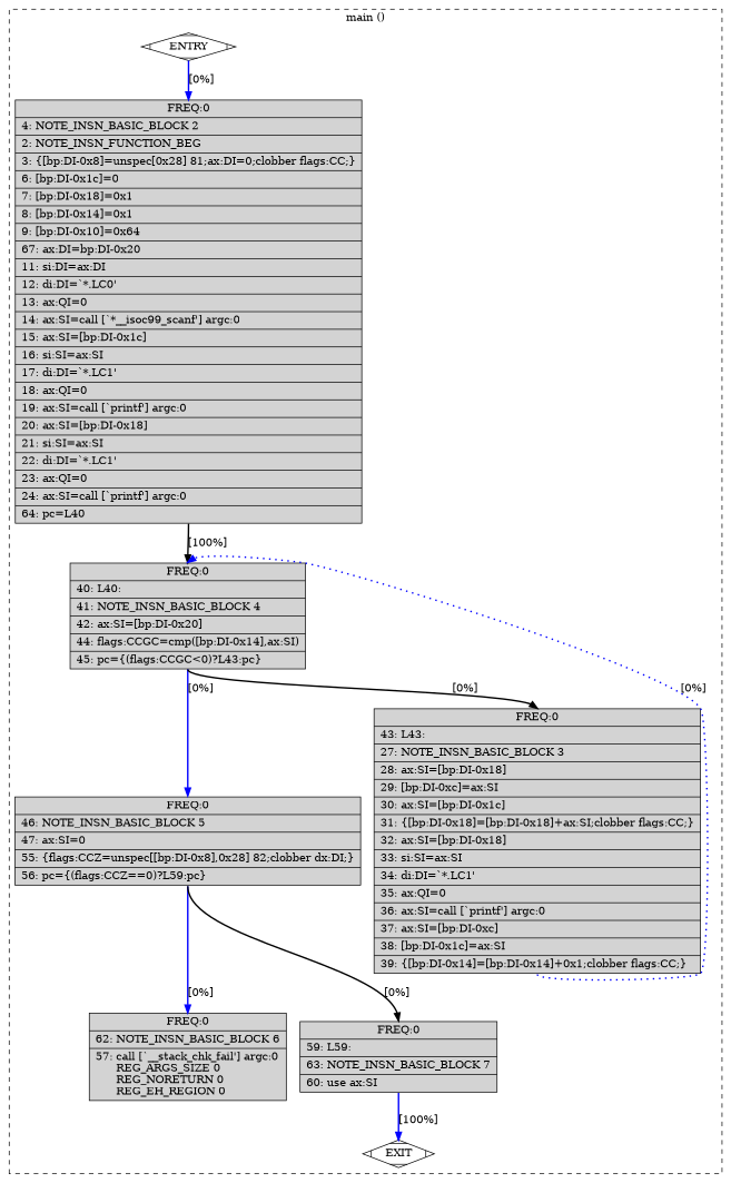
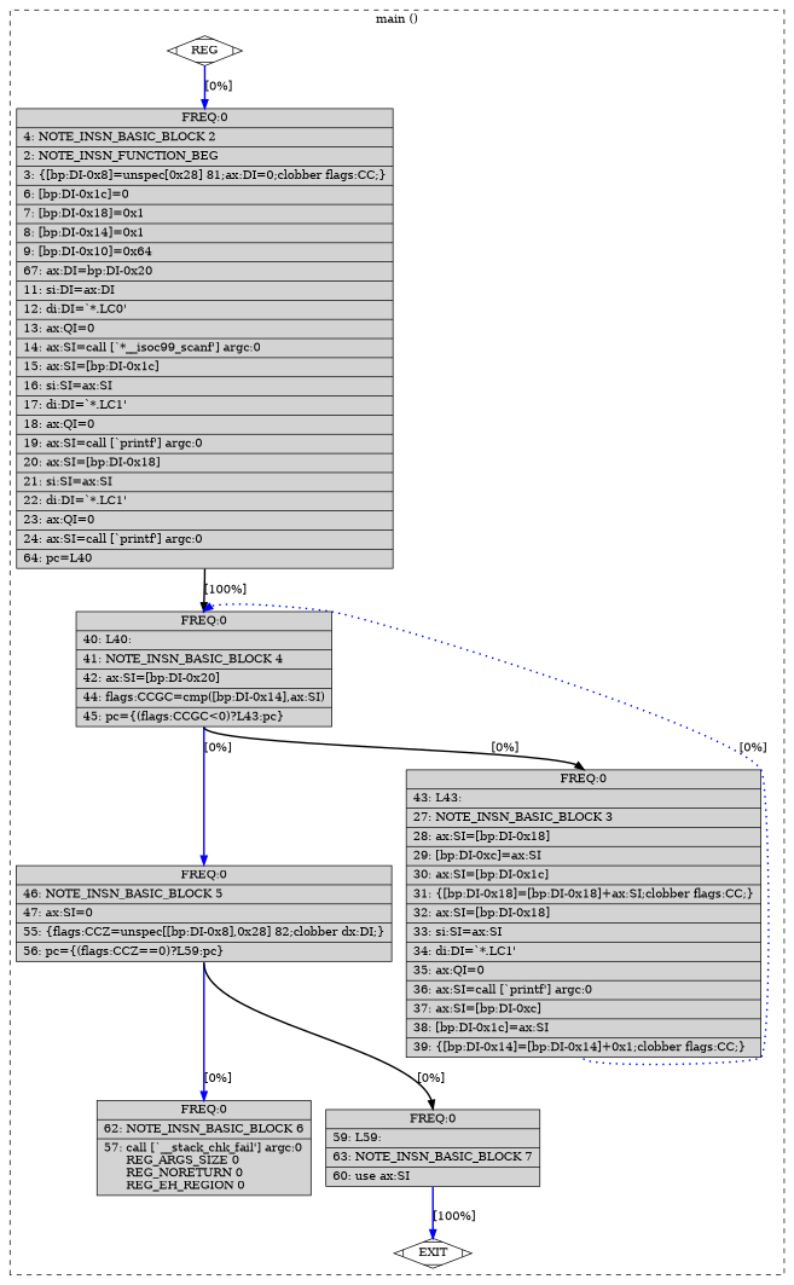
  digraph {
    node [fillcolor=lightgrey shape=record style=filled]
    edge [color=blue constraint=true headport=n style="solid,bold" tailport=s weight=100]
-   n1 [fillcolor=white label=ENTRY shape=Mdiamond]
+   n1 [fillcolor=white label=REG shape=Mdiamond]
    n2 [label="{ FREQ:0 |\ \ \ \ 4:\ NOTE_INSN_BASIC_BLOCK\ 2\l|\ \ \ \ 2:\ NOTE_INSN_FUNCTION_BEG\l|\ \ \ \ 3:\ \{[bp:DI-0x8]=unspec[0x28]\ 81;ax:DI=0;clobber\ flags:CC;\}\l|\ \ \ \ 6:\ [bp:DI-0x1c]=0\l|\ \ \ \ 7:\ [bp:DI-0x18]=0x1\l|\ \ \ \ 8:\ [bp:DI-0x14]=0x1\l|\ \ \ \ 9:\ [bp:DI-0x10]=0x64\l|\ \ \ 67:\ ax:DI=bp:DI-0x20\l|\ \ \ 11:\ si:DI=ax:DI\l|\ \ \ 12:\ di:DI=`*.LC0'\l|\ \ \ 13:\ ax:QI=0\l|\ \ \ 14:\ ax:SI=call\ [`*__isoc99_scanf']\ argc:0\l|\ \ \ 15:\ ax:SI=[bp:DI-0x1c]\l|\ \ \ 16:\ si:SI=ax:SI\l|\ \ \ 17:\ di:DI=`*.LC1'\l|\ \ \ 18:\ ax:QI=0\l|\ \ \ 19:\ ax:SI=call\ [`printf']\ argc:0\l|\ \ \ 20:\ ax:SI=[bp:DI-0x18]\l|\ \ \ 21:\ si:SI=ax:SI\l|\ \ \ 22:\ di:DI=`*.LC1'\l|\ \ \ 23:\ ax:QI=0\l|\ \ \ 24:\ ax:SI=call\ [`printf']\ argc:0\l|\ \ \ 64:\ pc=L40\l}"]
    n3 [fillcolor=white label=EXIT shape=Mdiamond]
    n4 [label="{ FREQ:0 |\ \ \ 40:\ L40:\l|\ \ \ 41:\ NOTE_INSN_BASIC_BLOCK\ 4\l|\ \ \ 42:\ ax:SI=[bp:DI-0x20]\l|\ \ \ 44:\ flags:CCGC=cmp([bp:DI-0x14],ax:SI)\l|\ \ \ 45:\ pc=\{(flags:CCGC\<0)?L43:pc\}\l}"]
    n5 [label="{ FREQ:0 |\ \ \ 46:\ NOTE_INSN_BASIC_BLOCK\ 5\l|\ \ \ 47:\ ax:SI=0\l|\ \ \ 55:\ \{flags:CCZ=unspec[[bp:DI-0x8],0x28]\ 82;clobber\ dx:DI;\}\l|\ \ \ 56:\ pc=\{(flags:CCZ==0)?L59:pc\}\l}"]
    n6 [label="{ FREQ:0 |\ \ \ 43:\ L43:\l|\ \ \ 27:\ NOTE_INSN_BASIC_BLOCK\ 3\l|\ \ \ 28:\ ax:SI=[bp:DI-0x18]\l|\ \ \ 29:\ [bp:DI-0xc]=ax:SI\l|\ \ \ 30:\ ax:SI=[bp:DI-0x1c]\l|\ \ \ 31:\ \{[bp:DI-0x18]=[bp:DI-0x18]+ax:SI;clobber\ flags:CC;\}\l|\ \ \ 32:\ ax:SI=[bp:DI-0x18]\l|\ \ \ 33:\ si:SI=ax:SI\l|\ \ \ 34:\ di:DI=`*.LC1'\l|\ \ \ 35:\ ax:QI=0\l|\ \ \ 36:\ ax:SI=call\ [`printf']\ argc:0\l|\ \ \ 37:\ ax:SI=[bp:DI-0xc]\l|\ \ \ 38:\ [bp:DI-0x1c]=ax:SI\l|\ \ \ 39:\ \{[bp:DI-0x14]=[bp:DI-0x14]+0x1;clobber\ flags:CC;\}\l}"]
    n7 [label="{ FREQ:0 |\ \ \ 62:\ NOTE_INSN_BASIC_BLOCK\ 6\l|\ \ \ 57:\ call\ [`__stack_chk_fail']\ argc:0\l\ \ \ \ \ \ REG_ARGS_SIZE\ 0\l\ \ \ \ \ \ REG_NORETURN\ 0\l\ \ \ \ \ \ REG_EH_REGION\ 0\l}"]
    n8 [label="{ FREQ:0 |\ \ \ 59:\ L59:\l|\ \ \ 63:\ NOTE_INSN_BASIC_BLOCK\ 7\l|\ \ \ 60:\ use\ ax:SI\l}"]
    subgraph cluster_1 {
      color=black
      label="main ()"
      style=dashed
      n1
      n2
      n3
      n4
      n5
      n6
      n7
      n8
    }
    n1 -> n2 [label="[0%]"]
    n1 -> n3 [style=invis color="" weight=""]
    n2 -> n4 [color=black label="[100%]" weight=10]
    n4 -> n5 [label="[0%]"]
    n4 -> n6 [color=black label="[0%]" weight=10]
    n5 -> n7 [label="[0%]"]
    n5 -> n8 [color=black label="[0%]" weight=10]
    n6 -> n4 [constraint=false label="[0%]" style="dotted,bold" weight=10]
    n8 -> n3 [label="[100%]"]
  }
